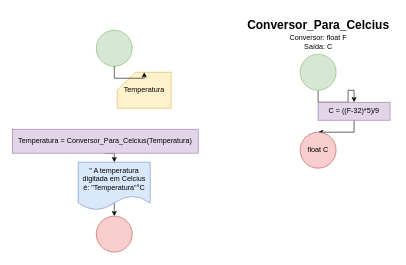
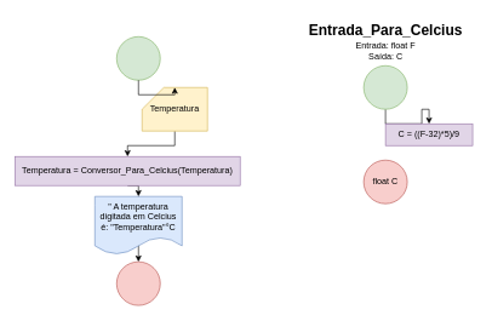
  <mxCell id="0" />
  <mxCell id="1" parent="0" />
  <mxCell id="2" value="" style="ellipse;whiteSpace=wrap;html=1;aspect=fixed;fillColor=#d5e8d4;strokeColor=#82b366;" vertex="1" parent="1"><mxGeometry x="160" y="50" width="60" height="60" as="geometry" /></mxCell>
+ <mxCell id="3" style="edgeStyle=orthogonalEdgeStyle;rounded=0;orthogonalLoop=1;jettySize=auto;html=1;exitX=0.5;exitY=1;exitDx=0;exitDy=0;exitPerimeter=0;" edge="1" parent="1" source="4" target="7"><mxGeometry relative="1" as="geometry" /></mxCell>
  <mxCell id="4" value="Temperatura" style="shape=card;whiteSpace=wrap;html=1;fillColor=#fff2cc;strokeColor=#d6b656;" vertex="1" parent="1"><mxGeometry x="195" y="120" width="90" height="60" as="geometry" /></mxCell>
  <mxCell id="5" style="edgeStyle=orthogonalEdgeStyle;rounded=0;orthogonalLoop=1;jettySize=auto;html=1;exitX=0.5;exitY=1;exitDx=0;exitDy=0;entryX=0.5;entryY=0;entryDx=0;entryDy=0;entryPerimeter=0;" edge="1" parent="1" source="2" target="4"><mxGeometry relative="1" as="geometry" /></mxCell>
  <mxCell id="6" style="edgeStyle=orthogonalEdgeStyle;rounded=0;orthogonalLoop=1;jettySize=auto;html=1;exitX=0.5;exitY=1;exitDx=0;exitDy=0;entryX=0.5;entryY=0;entryDx=0;entryDy=0;" edge="1" parent="1" source="7" target="9"><mxGeometry relative="1" as="geometry" /></mxCell>
  <mxCell id="7" value="Temperatura = Conversor_Para_Celcius(Temperatura)" style="rounded=0;whiteSpace=wrap;html=1;fillColor=#e1d5e7;strokeColor=#9673a6;" vertex="1" parent="1"><mxGeometry x="20" y="215" width="310" height="40" as="geometry" /></mxCell>
  <mxCell id="8" style="edgeStyle=orthogonalEdgeStyle;rounded=0;orthogonalLoop=1;jettySize=auto;html=1;exitX=0.5;exitY=0;exitDx=0;exitDy=0;entryX=0.5;entryY=0;entryDx=0;entryDy=0;" edge="1" parent="1" source="9" target="10"><mxGeometry relative="1" as="geometry"><Array as="points"><mxPoint x="190" y="290" /><mxPoint x="190" y="290" /></Array></mxGeometry></mxCell>
  <mxCell id="9" value="&quot; A temperatura digitada em Celcius é: &quot;Temperatura&quot;°C" style="shape=document;whiteSpace=wrap;html=1;boundedLbl=1;fillColor=#dae8fc;strokeColor=#6c8ebf;" vertex="1" parent="1"><mxGeometry x="130" y="270" width="120" height="80" as="geometry" /></mxCell>
  <mxCell id="10" value="" style="ellipse;whiteSpace=wrap;html=1;aspect=fixed;fillColor=#f8cecc;strokeColor=#b85450;" vertex="1" parent="1"><mxGeometry x="160" y="360" width="60" height="60" as="geometry" /></mxCell>
  <mxCell id="11" style="edgeStyle=orthogonalEdgeStyle;rounded=0;orthogonalLoop=1;jettySize=auto;html=1;exitX=0.5;exitY=1;exitDx=0;exitDy=0;entryX=0.5;entryY=0;entryDx=0;entryDy=0;" edge="1" parent="1" source="12" target="14"><mxGeometry relative="1" as="geometry" /></mxCell>
  <mxCell id="12" value="" style="ellipse;whiteSpace=wrap;html=1;aspect=fixed;fillColor=#d5e8d4;strokeColor=#82b366;" vertex="1" parent="1"><mxGeometry x="500" y="90" width="60" height="60" as="geometry" /></mxCell>
- <mxCell id="13" style="edgeStyle=orthogonalEdgeStyle;rounded=0;orthogonalLoop=1;jettySize=auto;html=1;exitX=0.5;exitY=1;exitDx=0;exitDy=0;entryX=0.5;entryY=0;entryDx=0;entryDy=0;" edge="1" parent="1" source="14" target="15"><mxGeometry relative="1" as="geometry" /></mxCell>
  <mxCell id="14" value="C = ((F-32)*5)/9" style="rounded=0;whiteSpace=wrap;html=1;fillColor=#e1d5e7;strokeColor=#9673a6;" vertex="1" parent="1"><mxGeometry x="530" y="170" width="120" height="30" as="geometry" /></mxCell>
  <mxCell id="15" value="float C" style="ellipse;whiteSpace=wrap;html=1;aspect=fixed;fillColor=#f8cecc;strokeColor=#b85450;" vertex="1" parent="1"><mxGeometry x="500" y="220" width="60" height="60" as="geometry" /></mxCell>
- <mxCell id="16" value="&lt;span style=&quot;text-wrap-mode: wrap;&quot;&gt;Conversor_Para_Celcius&lt;/span&gt;" style="text;html=1;align=center;verticalAlign=middle;resizable=0;points=[];autosize=1;strokeColor=none;fillColor=none;fontSize=20;fontStyle=1" vertex="1" parent="1"><mxGeometry x="405" y="20" width="250" height="40" as="geometry" /></mxCell>
- <mxCell id="17" value="Conversor: float F&lt;div&gt;Saída: C&lt;/div&gt;" style="text;html=1;align=center;verticalAlign=middle;resizable=0;points=[];autosize=1;strokeColor=none;fillColor=none;" vertex="1" parent="1"><mxGeometry x="475" y="50" width="110" height="40" as="geometry" /></mxCell>
+ <mxCell id="16" value="&lt;span style=&quot;text-wrap-mode: wrap;&quot;&gt;Entrada_Para_Celcius&lt;/span&gt;" style="text;html=1;align=center;verticalAlign=middle;resizable=0;points=[];autosize=1;strokeColor=none;fillColor=none;fontSize=20;fontStyle=1" vertex="1" parent="1"><mxGeometry x="405" y="20" width="250" height="40" as="geometry" /></mxCell>
+ <mxCell id="17" value="Entrada: float F&lt;div&gt;Saída: C&lt;/div&gt;" style="text;html=1;align=center;verticalAlign=middle;resizable=0;points=[];autosize=1;strokeColor=none;fillColor=none;" vertex="1" parent="1"><mxGeometry x="475" y="50" width="110" height="40" as="geometry" /></mxCell>
